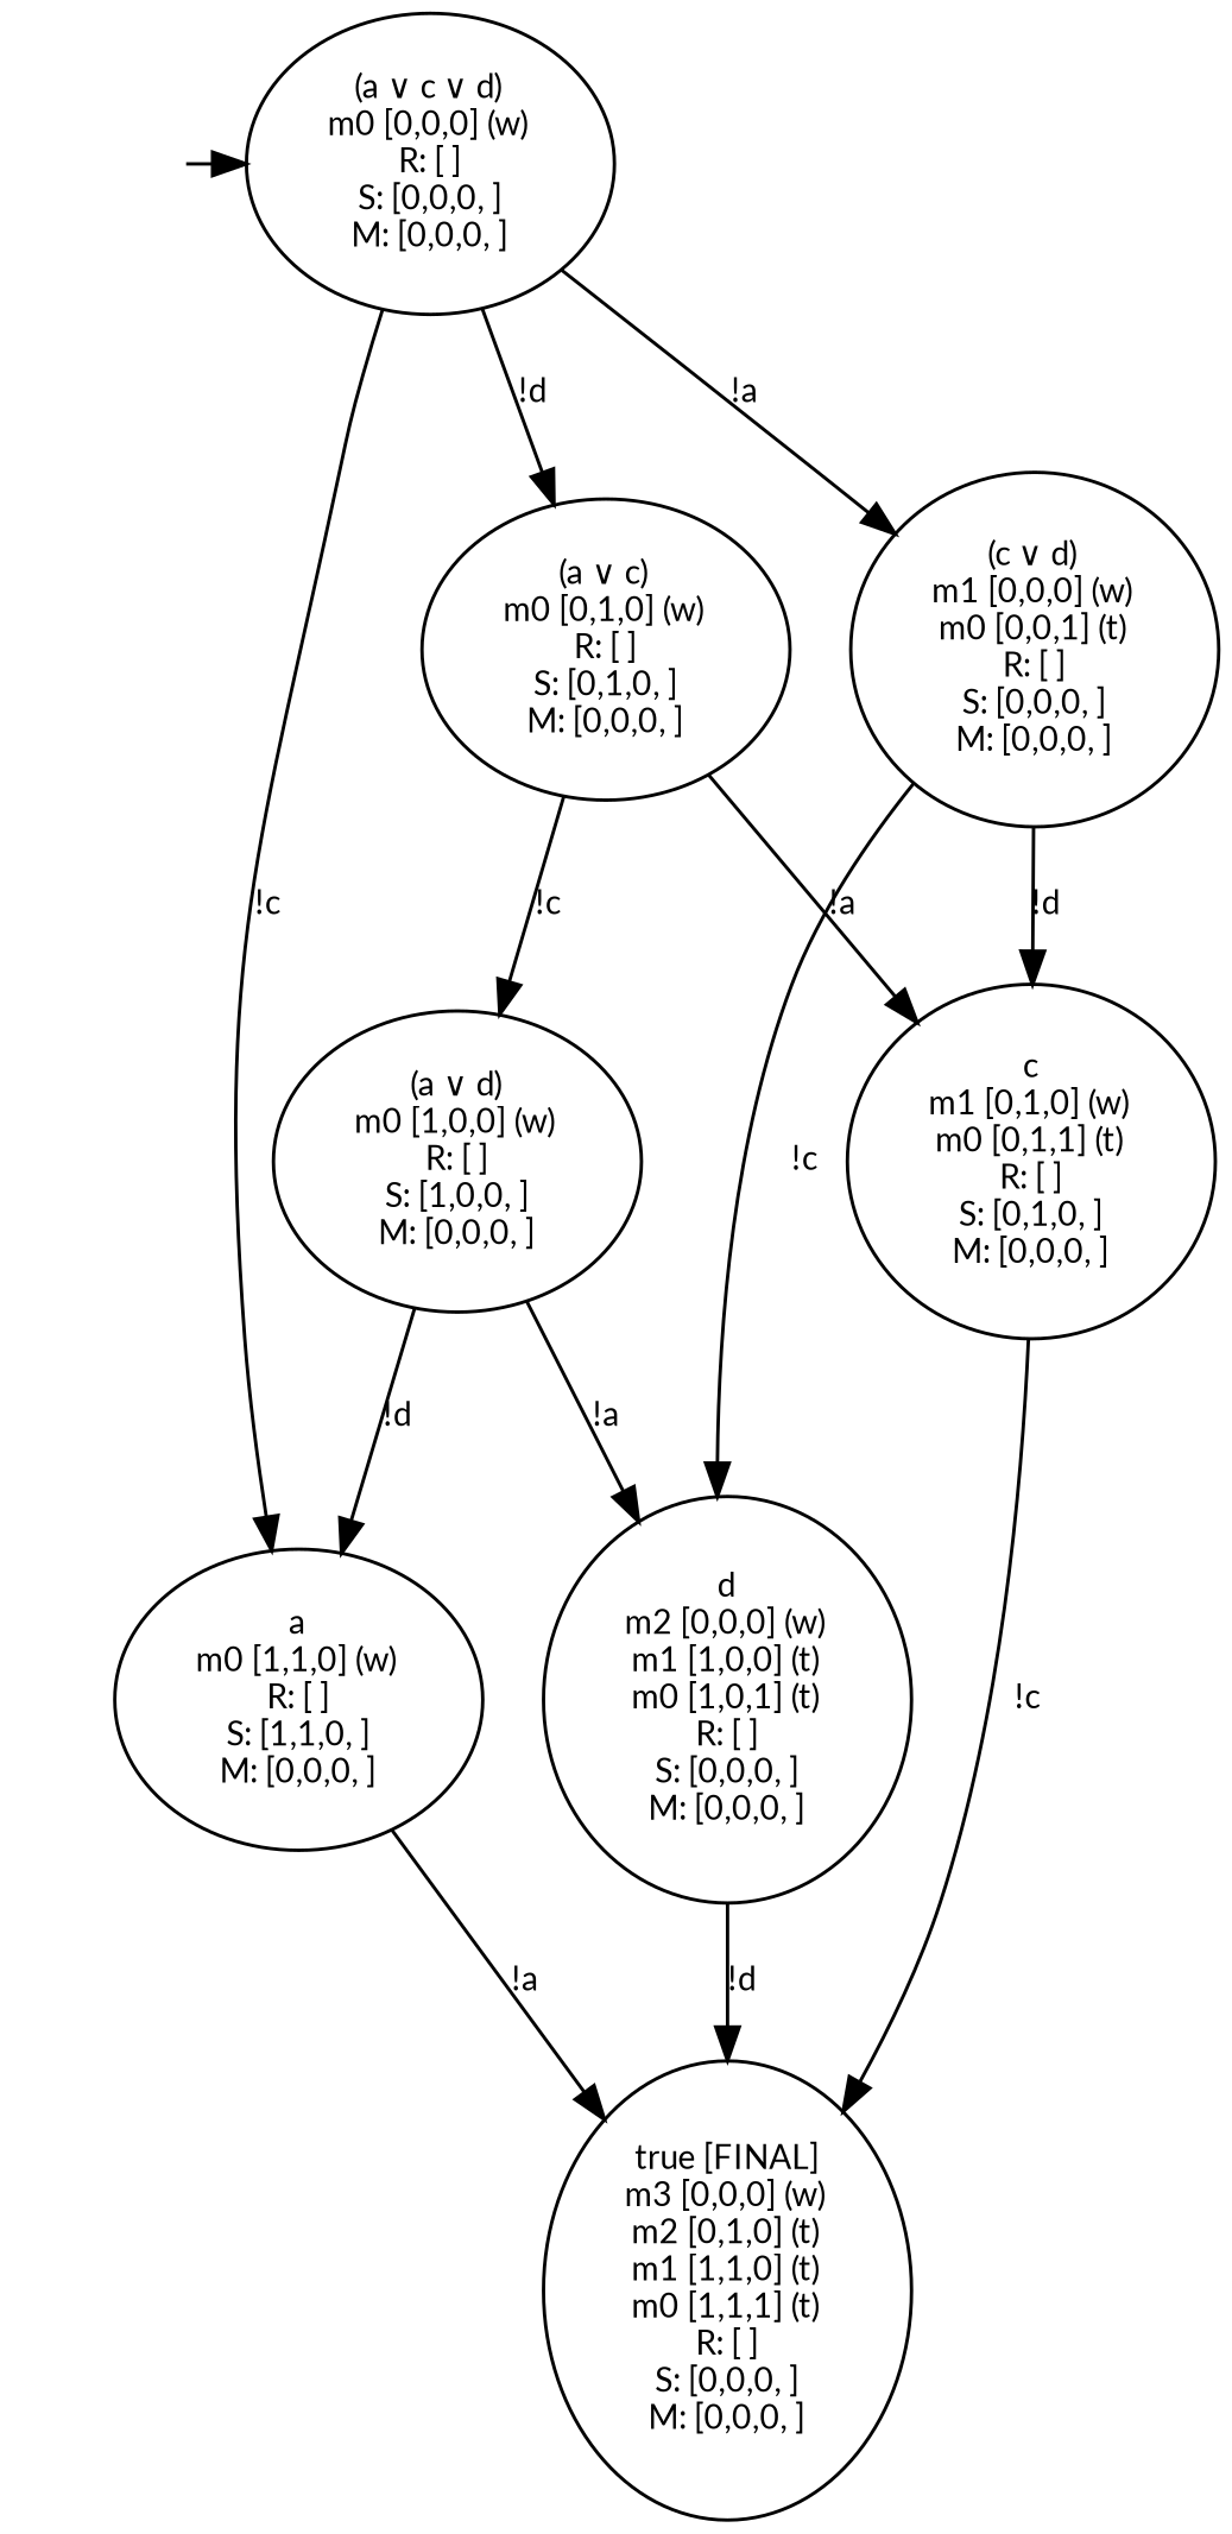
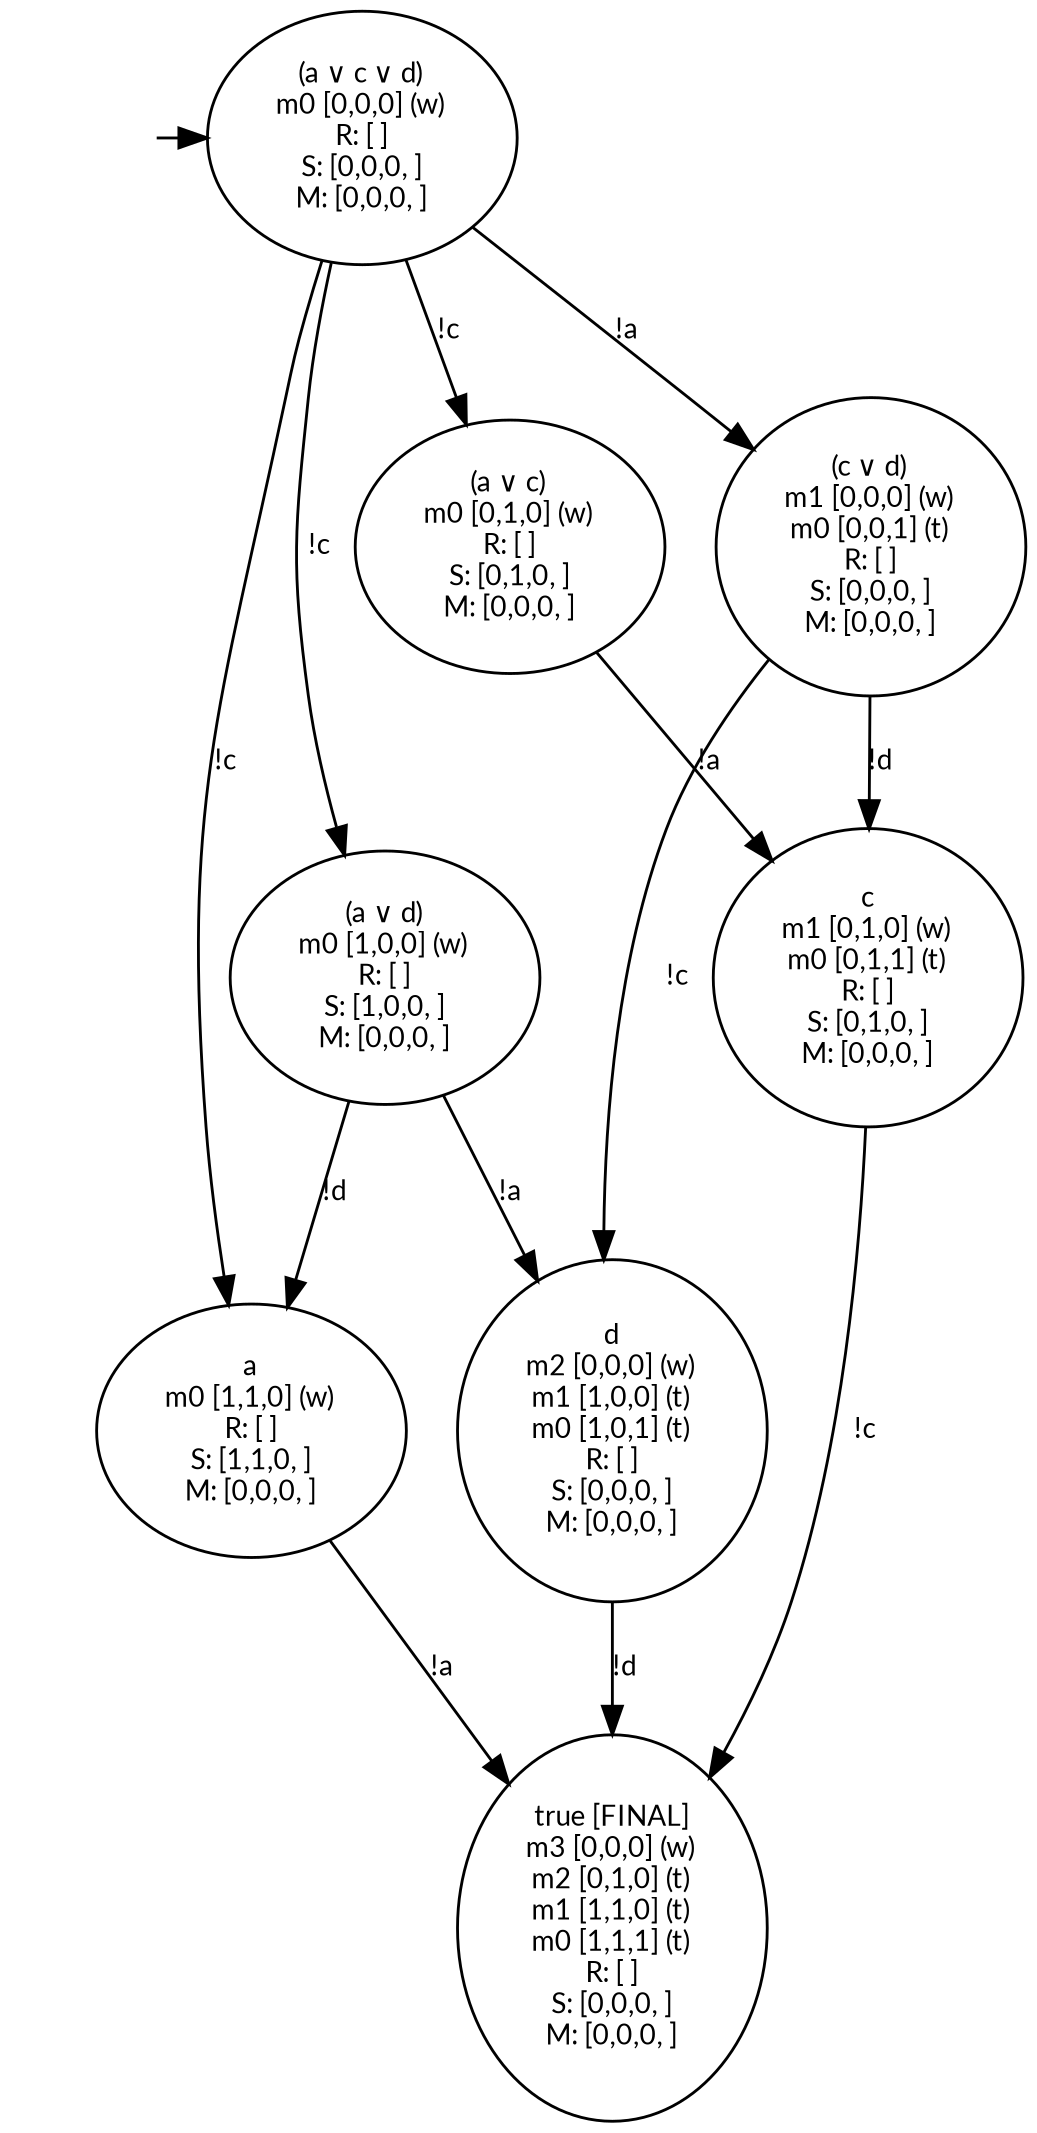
  digraph {
    fontname=Lato
    node [fontname=Lato fontsize=10]
    edge [fontname=Lato fontsize=10]
    INIT [height=0.01 style=invis width=0.01]
    n2 [label="(a &or; c &or; d)\nm0 [0,0,0] (w)\nR: [ ]\nS: [0,0,0, ]\nM: [0,0,0, ]\n"]
    n3 [label="(a &or; d)\nm0 [1,0,0] (w)\nR: [ ]\nS: [1,0,0, ]\nM: [0,0,0, ]\n"]
    n4 [label="(a &or; c)\nm0 [0,1,0] (w)\nR: [ ]\nS: [0,1,0, ]\nM: [0,0,0, ]\n"]
    n5 [label="(c &or; d)\nm1 [0,0,0] (w)\nm0 [0,0,1] (t)\nR: [ ]\nS: [0,0,0, ]\nM: [0,0,0, ]\n"]
    n6 [label="a\nm0 [1,1,0] (w)\nR: [ ]\nS: [1,1,0, ]\nM: [0,0,0, ]\n"]
    n7 [label="d\nm2 [0,0,0] (w)\nm1 [1,0,0] (t)\nm0 [1,0,1] (t)\nR: [ ]\nS: [0,0,0, ]\nM: [0,0,0, ]\n"]
    n8 [label="c\nm1 [0,1,0] (w)\nm0 [0,1,1] (t)\nR: [ ]\nS: [0,1,0, ]\nM: [0,0,0, ]\n"]
    n9 [label="true [FINAL]\nm3 [0,0,0] (w)\nm2 [0,1,0] (t)\nm1 [1,1,0] (t)\nm0 [1,1,1] (t)\nR: [ ]\nS: [0,0,0, ]\nM: [0,0,0, ]\n"]
    INIT -> n2 [minlen=0.5]
-   n4 -> n3 [label="!c"]
-   n2 -> n4 [label="!d"]
+   n2 -> n3 [label="!c"]
+   n2 -> n4 [label="!c"]
    n2 -> n5 [label="!a"]
    n2 -> n6 [label="!c"]
    n3 -> n6 [label="!d"]
    n3 -> n7 [label="!a"]
    n4 -> n8 [label="!a"]
    n5 -> n7 [label="!c"]
    n5 -> n8 [label="!d"]
    n6 -> n9 [label="!a"]
    n7 -> n9 [label="!d"]
    n8 -> n9 [label="!c"]
  }
